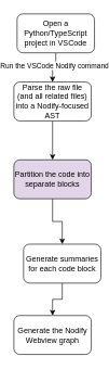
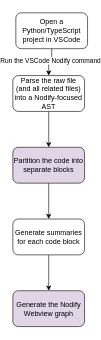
  <mxCell id="0" />
  <mxCell id="1" parent="0" />
  <mxCell id="2" style="edgeStyle=orthogonalEdgeStyle;rounded=0;orthogonalLoop=1;jettySize=auto;html=1;" edge="1" parent="1" source="4" target="6"><mxGeometry relative="1" as="geometry" /></mxCell>
  <mxCell id="3" value="Run the VSCode Nodify command" style="edgeLabel;html=1;align=center;verticalAlign=middle;resizable=0;points=[];" vertex="1" connectable="0" parent="2"><mxGeometry y="-3" relative="1" as="geometry"><mxPoint as="offset" /></mxGeometry></mxCell>
  <mxCell id="4" value="Open a Python/TypeScript project in VSCode" style="rounded=1;whiteSpace=wrap;html=1;" vertex="1" parent="1"><mxGeometry x="25" y="20" width="120" height="60" as="geometry" /></mxCell>
  <mxCell id="5" style="edgeStyle=orthogonalEdgeStyle;rounded=0;orthogonalLoop=1;jettySize=auto;html=1;" edge="1" parent="1" source="6" target="8"><mxGeometry relative="1" as="geometry" /></mxCell>
  <mxCell id="6" value="Parse the raw file (and all related files) into a Nodify-focused AST" style="rounded=1;whiteSpace=wrap;html=1;" vertex="1" parent="1"><mxGeometry x="20" y="125" width="120" height="60" as="geometry" /></mxCell>
  <mxCell id="7" style="edgeStyle=orthogonalEdgeStyle;rounded=0;orthogonalLoop=1;jettySize=auto;html=1;" edge="1" parent="1" source="8" target="10"><mxGeometry relative="1" as="geometry" /></mxCell>
  <mxCell id="8" value="Partition the code into separate blocks" style="rounded=1;whiteSpace=wrap;html=1;fillColor=#e1d5e7;" vertex="1" parent="1"><mxGeometry x="20" y="245" width="120" height="60" as="geometry" /></mxCell>
  <mxCell id="9" style="edgeStyle=orthogonalEdgeStyle;rounded=0;orthogonalLoop=1;jettySize=auto;html=1;" edge="1" parent="1" source="10" target="11"><mxGeometry relative="1" as="geometry" /></mxCell>
- <mxCell id="10" value="Generate summaries for each code block" style="rounded=1;whiteSpace=wrap;html=1;" vertex="1" parent="1"><mxGeometry x="35" y="375" width="120" height="60" as="geometry" /></mxCell>
- <mxCell id="11" value="Generate the Nodify Webview graph" style="rounded=1;whiteSpace=wrap;html=1;" vertex="1" parent="1"><mxGeometry x="20" y="485" width="120" height="60" as="geometry" /></mxCell>
+ <mxCell id="10" value="Generate summaries for each code block" style="rounded=1;whiteSpace=wrap;html=1;" vertex="1" parent="1"><mxGeometry x="20" y="365" width="120" height="60" as="geometry" /></mxCell>
+ <mxCell id="11" value="Generate the Nodify Webview graph" style="rounded=1;whiteSpace=wrap;html=1;fillColor=#e1d5e7;" vertex="1" parent="1"><mxGeometry x="20" y="485" width="120" height="60" as="geometry" /></mxCell>
